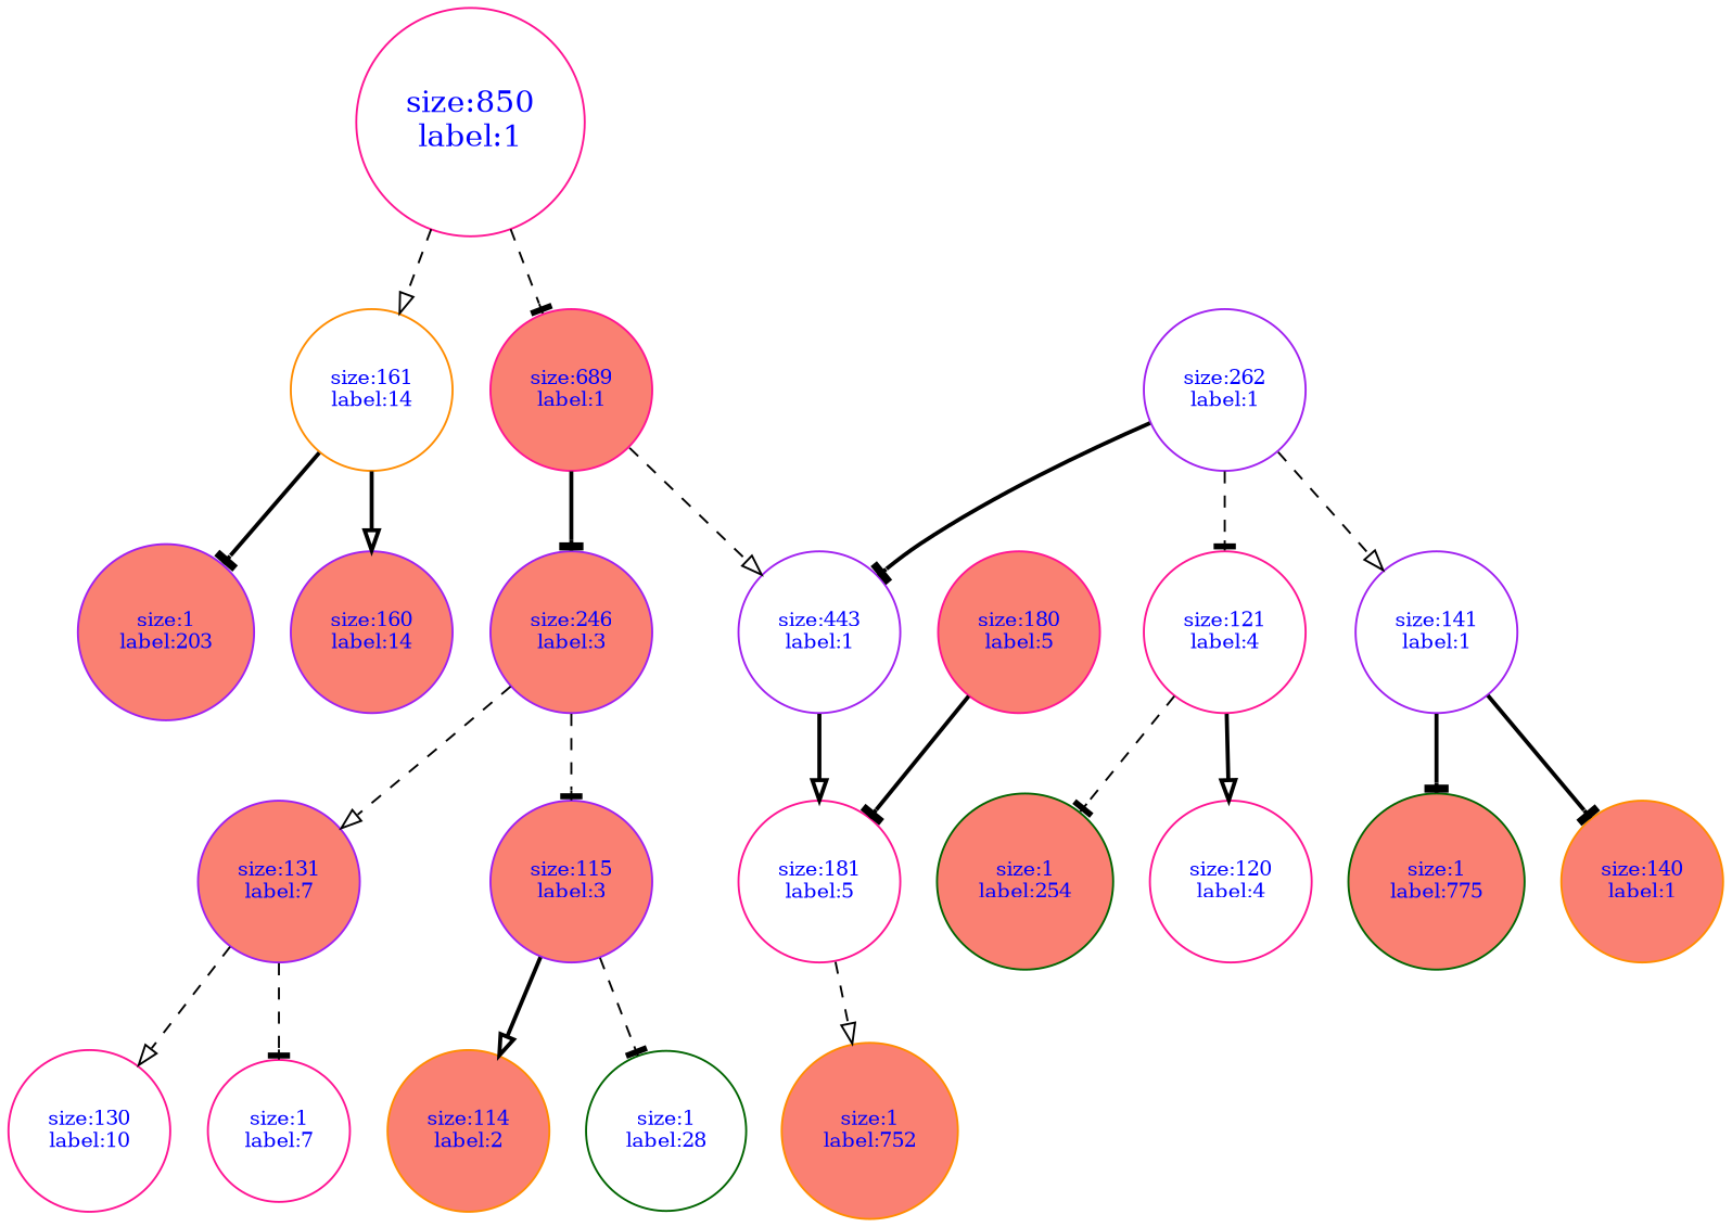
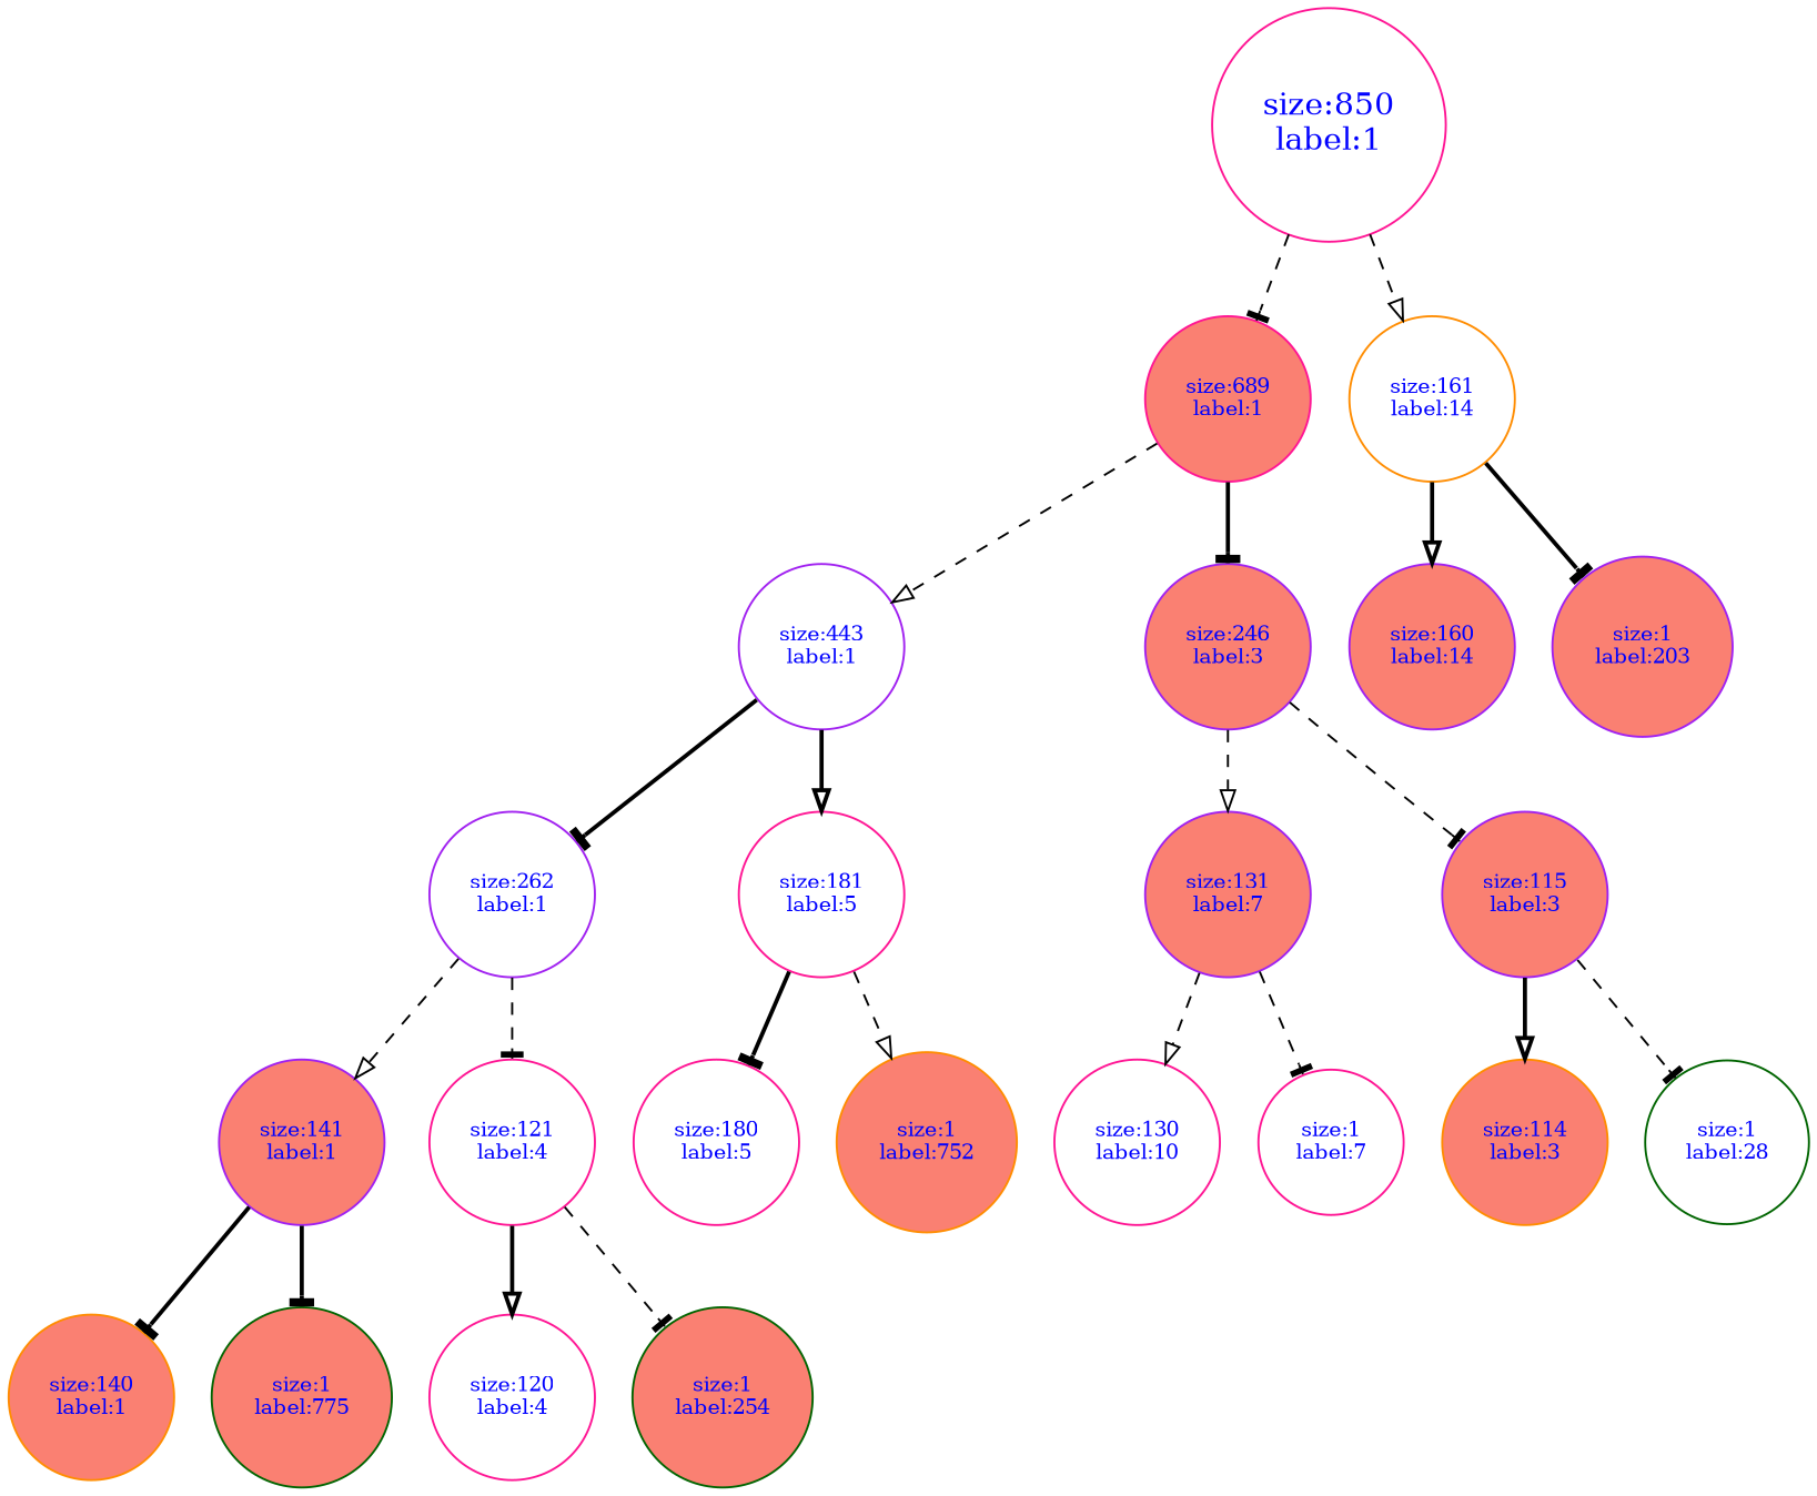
  digraph {
    node [color=deeppink fillcolor=salmon fontcolor=blue fontsize=10 shape=circle style=filled]
    edge [arrowhead=tee style=dashed]
    n1 [fillcolor=white fontsize=15 label="size:850\nlabel:1"]
    n2 [frontsize=10 label="size:689\nlabel:1"]
    n3 [color=darkorange fillcolor=white label="size:161\nlabel:14"]
    n4 [color=purple fillcolor=white label="size:443\nlabel:1"]
    n5 [color=purple label="size:246\nlabel:3"]
    n6 [color=purple label="size:160\nlabel:14"]
    n7 [color=purple label="size:1\nlabel:203"]
    n8 [color=purple fillcolor=white label="size:262\nlabel:1"]
    n9 [fillcolor=white label="size:181\nlabel:5"]
    n10 [color=purple label="size:131\nlabel:7"]
    n11 [color=purple label="size:115\nlabel:3"]
-   n12 [color=purple fillcolor=white label="size:141\nlabel:1"]
+   n12 [color=purple label="size:141\nlabel:1"]
    n13 [fillcolor=white label="size:121\nlabel:4"]
-   n14 [label="size:180\nlabel:5"]
+   n14 [fillcolor=white label="size:180\nlabel:5"]
    n15 [color=darkorange label="size:1\nlabel:752"]
    n16 [fillcolor=white label="size:130\nlabel:10"]
    n17 [fillcolor=white label="size:1\nlabel:7"]
-   n18 [color=darkorange label="size:114\nlabel:2"]
+   n18 [color=darkorange label="size:114\nlabel:3"]
    n19 [color=darkgreen fillcolor=white label="size:1\nlabel:28"]
    n20 [color=darkorange label="size:140\nlabel:1"]
    n21 [color=darkgreen label="size:1\nlabel:775"]
    n22 [fillcolor=white label="size:120\nlabel:4"]
    n23 [color=darkgreen label="size:1\nlabel:254"]
    n1 -> n2
    n1 -> n3 [arrowhead=onormal]
    n2 -> n4 [arrowhead=onormal]
    n2 -> n5 [style=bold]
    n3 -> n6 [arrowhead=onormal style=bold]
    n3 -> n7 [style=bold]
-   n8 -> n4 [style=bold]
+   n4 -> n8 [style=bold]
    n4 -> n9 [arrowhead=onormal style=bold]
    n5 -> n10 [arrowhead=onormal]
    n5 -> n11
    n8 -> n12 [arrowhead=onormal]
    n8 -> n13
-   n14 -> n9 [style=bold]
+   n9 -> n14 [style=bold]
    n9 -> n15 [arrowhead=onormal]
    n10 -> n16 [arrowhead=onormal]
    n10 -> n17
    n11 -> n18 [arrowhead=onormal style=bold]
    n11 -> n19
    n12 -> n20 [style=bold]
    n12 -> n21 [style=bold]
    n13 -> n22 [arrowhead=onormal style=bold]
    n13 -> n23
  }
